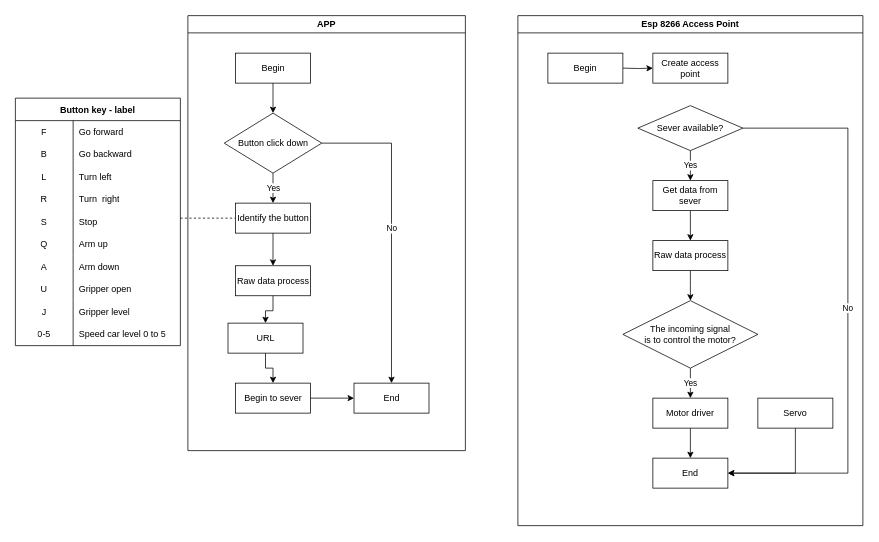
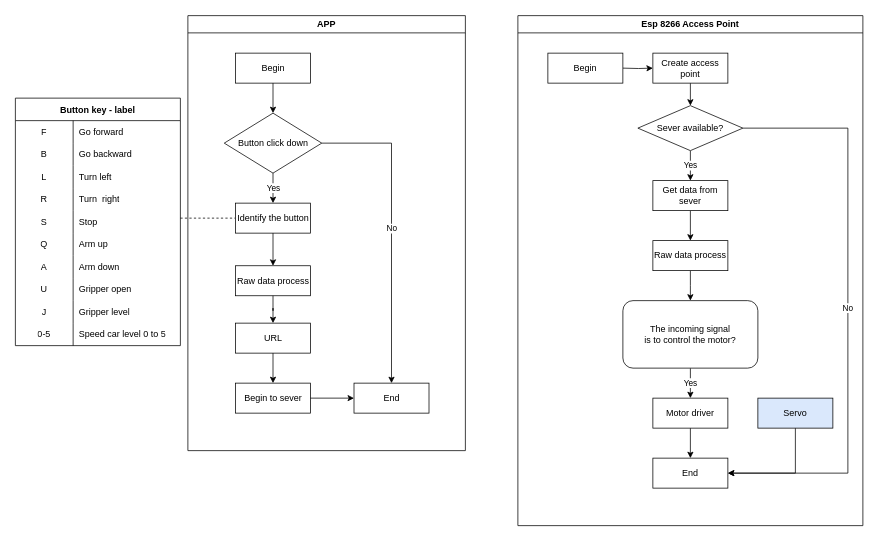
  <mxCell id="0" />
  <mxCell id="1" parent="0" />
  <mxCell id="2" value="APP" style="swimlane;whiteSpace=wrap;html=1;container=0;" parent="1" vertex="1"><mxGeometry x="250" y="20" width="370" height="580" as="geometry" /></mxCell>
  <mxCell id="3" value="Button key - label" style="shape=table;startSize=30;container=1;collapsible=0;childLayout=tableLayout;fixedRows=1;rowLines=0;fontStyle=1;" parent="1" vertex="1"><mxGeometry x="20" y="130" width="220" height="330" as="geometry" /></mxCell>
  <mxCell id="4" value="" style="shape=tableRow;horizontal=0;startSize=0;swimlaneHead=0;swimlaneBody=0;top=0;left=0;bottom=0;right=0;collapsible=0;dropTarget=0;fillColor=none;points=[[0,0.5],[1,0.5]];portConstraint=eastwest;" parent="3" vertex="1"><mxGeometry y="30" width="220" height="30" as="geometry" /></mxCell>
  <mxCell id="5" value="F" style="shape=partialRectangle;html=1;whiteSpace=wrap;connectable=0;fillColor=none;top=0;left=0;bottom=0;right=0;overflow=hidden;pointerEvents=1;" parent="4" vertex="1"><mxGeometry width="77" height="30" as="geometry"><mxRectangle width="77" height="30" as="alternateBounds" /></mxGeometry></mxCell>
  <mxCell id="6" value="Go forward" style="shape=partialRectangle;html=1;whiteSpace=wrap;connectable=0;fillColor=none;top=0;left=0;bottom=0;right=0;align=left;spacingLeft=6;overflow=hidden;" parent="4" vertex="1"><mxGeometry x="77" width="143" height="30" as="geometry"><mxRectangle width="143" height="30" as="alternateBounds" /></mxGeometry></mxCell>
  <mxCell id="7" value="" style="shape=tableRow;horizontal=0;startSize=0;swimlaneHead=0;swimlaneBody=0;top=0;left=0;bottom=0;right=0;collapsible=0;dropTarget=0;fillColor=none;points=[[0,0.5],[1,0.5]];portConstraint=eastwest;" parent="3" vertex="1"><mxGeometry y="60" width="220" height="30" as="geometry" /></mxCell>
  <mxCell id="8" value="B" style="shape=partialRectangle;html=1;whiteSpace=wrap;connectable=0;fillColor=none;top=0;left=0;bottom=0;right=0;overflow=hidden;" parent="7" vertex="1"><mxGeometry width="77" height="30" as="geometry"><mxRectangle width="77" height="30" as="alternateBounds" /></mxGeometry></mxCell>
  <mxCell id="9" value="Go backward" style="shape=partialRectangle;html=1;whiteSpace=wrap;connectable=0;fillColor=none;top=0;left=0;bottom=0;right=0;align=left;spacingLeft=6;overflow=hidden;" parent="7" vertex="1"><mxGeometry x="77" width="143" height="30" as="geometry"><mxRectangle width="143" height="30" as="alternateBounds" /></mxGeometry></mxCell>
  <mxCell id="10" value="" style="shape=tableRow;horizontal=0;startSize=0;swimlaneHead=0;swimlaneBody=0;top=0;left=0;bottom=0;right=0;collapsible=0;dropTarget=0;fillColor=none;points=[[0,0.5],[1,0.5]];portConstraint=eastwest;" parent="3" vertex="1"><mxGeometry y="90" width="220" height="30" as="geometry" /></mxCell>
  <mxCell id="11" value="L" style="shape=partialRectangle;html=1;whiteSpace=wrap;connectable=0;fillColor=none;top=0;left=0;bottom=0;right=0;overflow=hidden;" parent="10" vertex="1"><mxGeometry width="77" height="30" as="geometry"><mxRectangle width="77" height="30" as="alternateBounds" /></mxGeometry></mxCell>
  <mxCell id="12" value="Turn left" style="shape=partialRectangle;html=1;whiteSpace=wrap;connectable=0;fillColor=none;top=0;left=0;bottom=0;right=0;align=left;spacingLeft=6;overflow=hidden;" parent="10" vertex="1"><mxGeometry x="77" width="143" height="30" as="geometry"><mxRectangle width="143" height="30" as="alternateBounds" /></mxGeometry></mxCell>
  <mxCell id="13" style="shape=tableRow;horizontal=0;startSize=0;swimlaneHead=0;swimlaneBody=0;top=0;left=0;bottom=0;right=0;collapsible=0;dropTarget=0;fillColor=none;points=[[0,0.5],[1,0.5]];portConstraint=eastwest;" parent="3" vertex="1"><mxGeometry y="120" width="220" height="30" as="geometry" /></mxCell>
  <mxCell id="14" value="R" style="shape=partialRectangle;html=1;whiteSpace=wrap;connectable=0;fillColor=none;top=0;left=0;bottom=0;right=0;overflow=hidden;" parent="13" vertex="1"><mxGeometry width="77" height="30" as="geometry"><mxRectangle width="77" height="30" as="alternateBounds" /></mxGeometry></mxCell>
  <mxCell id="15" value="Turn&amp;nbsp; right" style="shape=partialRectangle;html=1;whiteSpace=wrap;connectable=0;fillColor=none;top=0;left=0;bottom=0;right=0;align=left;spacingLeft=6;overflow=hidden;" parent="13" vertex="1"><mxGeometry x="77" width="143" height="30" as="geometry"><mxRectangle width="143" height="30" as="alternateBounds" /></mxGeometry></mxCell>
  <mxCell id="16" style="shape=tableRow;horizontal=0;startSize=0;swimlaneHead=0;swimlaneBody=0;top=0;left=0;bottom=0;right=0;collapsible=0;dropTarget=0;fillColor=none;points=[[0,0.5],[1,0.5]];portConstraint=eastwest;" parent="3" vertex="1"><mxGeometry y="150" width="220" height="30" as="geometry" /></mxCell>
  <mxCell id="17" value="S" style="shape=partialRectangle;html=1;whiteSpace=wrap;connectable=0;fillColor=none;top=0;left=0;bottom=0;right=0;overflow=hidden;" parent="16" vertex="1"><mxGeometry width="77" height="30" as="geometry"><mxRectangle width="77" height="30" as="alternateBounds" /></mxGeometry></mxCell>
  <mxCell id="18" value="Stop" style="shape=partialRectangle;html=1;whiteSpace=wrap;connectable=0;fillColor=none;top=0;left=0;bottom=0;right=0;align=left;spacingLeft=6;overflow=hidden;" parent="16" vertex="1"><mxGeometry x="77" width="143" height="30" as="geometry"><mxRectangle width="143" height="30" as="alternateBounds" /></mxGeometry></mxCell>
  <mxCell id="19" style="shape=tableRow;horizontal=0;startSize=0;swimlaneHead=0;swimlaneBody=0;top=0;left=0;bottom=0;right=0;collapsible=0;dropTarget=0;fillColor=none;points=[[0,0.5],[1,0.5]];portConstraint=eastwest;" parent="3" vertex="1"><mxGeometry y="180" width="220" height="30" as="geometry" /></mxCell>
  <mxCell id="20" value="Q" style="shape=partialRectangle;html=1;whiteSpace=wrap;connectable=0;fillColor=none;top=0;left=0;bottom=0;right=0;overflow=hidden;" parent="19" vertex="1"><mxGeometry width="77" height="30" as="geometry"><mxRectangle width="77" height="30" as="alternateBounds" /></mxGeometry></mxCell>
  <mxCell id="21" value="Arm up" style="shape=partialRectangle;html=1;whiteSpace=wrap;connectable=0;fillColor=none;top=0;left=0;bottom=0;right=0;align=left;spacingLeft=6;overflow=hidden;" parent="19" vertex="1"><mxGeometry x="77" width="143" height="30" as="geometry"><mxRectangle width="143" height="30" as="alternateBounds" /></mxGeometry></mxCell>
  <mxCell id="22" style="shape=tableRow;horizontal=0;startSize=0;swimlaneHead=0;swimlaneBody=0;top=0;left=0;bottom=0;right=0;collapsible=0;dropTarget=0;fillColor=none;points=[[0,0.5],[1,0.5]];portConstraint=eastwest;" parent="3" vertex="1"><mxGeometry y="210" width="220" height="30" as="geometry" /></mxCell>
  <mxCell id="23" value="A" style="shape=partialRectangle;html=1;whiteSpace=wrap;connectable=0;fillColor=none;top=0;left=0;bottom=0;right=0;overflow=hidden;" parent="22" vertex="1"><mxGeometry width="77" height="30" as="geometry"><mxRectangle width="77" height="30" as="alternateBounds" /></mxGeometry></mxCell>
  <mxCell id="24" value="Arm down" style="shape=partialRectangle;html=1;whiteSpace=wrap;connectable=0;fillColor=none;top=0;left=0;bottom=0;right=0;align=left;spacingLeft=6;overflow=hidden;" parent="22" vertex="1"><mxGeometry x="77" width="143" height="30" as="geometry"><mxRectangle width="143" height="30" as="alternateBounds" /></mxGeometry></mxCell>
  <mxCell id="25" style="shape=tableRow;horizontal=0;startSize=0;swimlaneHead=0;swimlaneBody=0;top=0;left=0;bottom=0;right=0;collapsible=0;dropTarget=0;fillColor=none;points=[[0,0.5],[1,0.5]];portConstraint=eastwest;" vertex="1" parent="3"><mxGeometry y="240" width="220" height="30" as="geometry" /></mxCell>
  <mxCell id="26" value="U" style="shape=partialRectangle;html=1;whiteSpace=wrap;connectable=0;fillColor=none;top=0;left=0;bottom=0;right=0;overflow=hidden;" vertex="1" parent="25"><mxGeometry width="77" height="30" as="geometry"><mxRectangle width="77" height="30" as="alternateBounds" /></mxGeometry></mxCell>
  <mxCell id="27" value="Gripper open" style="shape=partialRectangle;html=1;whiteSpace=wrap;connectable=0;fillColor=none;top=0;left=0;bottom=0;right=0;align=left;spacingLeft=6;overflow=hidden;" vertex="1" parent="25"><mxGeometry x="77" width="143" height="30" as="geometry"><mxRectangle width="143" height="30" as="alternateBounds" /></mxGeometry></mxCell>
  <mxCell id="28" style="shape=tableRow;horizontal=0;startSize=0;swimlaneHead=0;swimlaneBody=0;top=0;left=0;bottom=0;right=0;collapsible=0;dropTarget=0;fillColor=none;points=[[0,0.5],[1,0.5]];portConstraint=eastwest;" vertex="1" parent="3"><mxGeometry y="270" width="220" height="30" as="geometry" /></mxCell>
  <mxCell id="29" value="J" style="shape=partialRectangle;html=1;whiteSpace=wrap;connectable=0;fillColor=none;top=0;left=0;bottom=0;right=0;overflow=hidden;" vertex="1" parent="28"><mxGeometry width="77" height="30" as="geometry"><mxRectangle width="77" height="30" as="alternateBounds" /></mxGeometry></mxCell>
  <mxCell id="30" value="Gripper level" style="shape=partialRectangle;html=1;whiteSpace=wrap;connectable=0;fillColor=none;top=0;left=0;bottom=0;right=0;align=left;spacingLeft=6;overflow=hidden;" vertex="1" parent="28"><mxGeometry x="77" width="143" height="30" as="geometry"><mxRectangle width="143" height="30" as="alternateBounds" /></mxGeometry></mxCell>
  <mxCell id="31" style="shape=tableRow;horizontal=0;startSize=0;swimlaneHead=0;swimlaneBody=0;top=0;left=0;bottom=0;right=0;collapsible=0;dropTarget=0;fillColor=none;points=[[0,0.5],[1,0.5]];portConstraint=eastwest;" parent="3" vertex="1"><mxGeometry y="300" width="220" height="30" as="geometry" /></mxCell>
  <mxCell id="32" value="0-5" style="shape=partialRectangle;html=1;whiteSpace=wrap;connectable=0;fillColor=none;top=0;left=0;bottom=0;right=0;overflow=hidden;" parent="31" vertex="1"><mxGeometry width="77" height="30" as="geometry"><mxRectangle width="77" height="30" as="alternateBounds" /></mxGeometry></mxCell>
  <mxCell id="33" value="Speed car level 0 to 5" style="shape=partialRectangle;html=1;whiteSpace=wrap;connectable=0;fillColor=none;top=0;left=0;bottom=0;right=0;align=left;spacingLeft=6;overflow=hidden;" parent="31" vertex="1"><mxGeometry x="77" width="143" height="30" as="geometry"><mxRectangle width="143" height="30" as="alternateBounds" /></mxGeometry></mxCell>
  <mxCell id="34" value="" style="endArrow=none;dashed=1;html=1;rounded=0;entryX=0;entryY=0.5;entryDx=0;entryDy=0;" parent="1" target="56" edge="1"><mxGeometry width="50" height="50" relative="1" as="geometry"><mxPoint x="240" y="290" as="sourcePoint" /><mxPoint x="270" y="260" as="targetPoint" /></mxGeometry></mxCell>
  <mxCell id="35" value="Esp 8266 Access Point" style="swimlane;whiteSpace=wrap;html=1;" parent="1" vertex="1"><mxGeometry x="690" y="20" width="460" height="680" as="geometry" /></mxCell>
  <mxCell id="36" style="edgeStyle=orthogonalEdgeStyle;rounded=0;orthogonalLoop=1;jettySize=auto;html=1;entryX=0;entryY=0.5;entryDx=0;entryDy=0;" parent="35" target="38" edge="1"><mxGeometry relative="1" as="geometry"><mxPoint x="140" y="70.0" as="sourcePoint" /></mxGeometry></mxCell>
+ <mxCell id="37" style="edgeStyle=orthogonalEdgeStyle;rounded=0;orthogonalLoop=1;jettySize=auto;html=1;exitX=0.5;exitY=1;exitDx=0;exitDy=0;entryX=0.5;entryY=0;entryDx=0;entryDy=0;" parent="35" source="38" target="43" edge="1"><mxGeometry relative="1" as="geometry" /></mxCell>
  <mxCell id="38" value="Create access point" style="rounded=0;whiteSpace=wrap;html=1;" parent="35" vertex="1"><mxGeometry x="180" y="50" width="100" height="40" as="geometry" /></mxCell>
  <mxCell id="39" style="edgeStyle=orthogonalEdgeStyle;rounded=0;orthogonalLoop=1;jettySize=auto;html=1;entryX=0.5;entryY=0;entryDx=0;entryDy=0;" parent="35" source="40" target="45" edge="1"><mxGeometry relative="1" as="geometry" /></mxCell>
  <mxCell id="40" value="Get data from&lt;span style=&quot;color: rgba(0, 0, 0, 0); font-family: monospace; font-size: 0px; text-align: start;&quot;&gt;%3CmxGraphModel%3E%3Croot%3E%3CmxCell%20id%3D%220%22%2F%3E%3CmxCell%20id%3D%221%22%20parent%3D%220%22%2F%3E%3CmxCell%20id%3D%222%22%20value%3D%22Create%20access%20point%22%20style%3D%22rounded%3D0%3BwhiteSpace%3Dwrap%3Bhtml%3D1%3B%22%20vertex%3D%221%22%20parent%3D%221%22%3E%3CmxGeometry%20x%3D%22710%22%20y%3D%22170%22%20width%3D%22100%22%20height%3D%2240%22%20as%3D%22geometry%22%2F%3E%3C%2FmxCell%3E%3C%2Froot%3E%3C%2FmxGraphModel%3E&lt;/span&gt;&lt;br&gt;sever" style="rounded=0;whiteSpace=wrap;html=1;" parent="35" vertex="1"><mxGeometry x="180" y="220" width="100" height="40" as="geometry" /></mxCell>
  <mxCell id="41" value="Yes" style="edgeStyle=orthogonalEdgeStyle;rounded=0;orthogonalLoop=1;jettySize=auto;html=1;entryX=0.5;entryY=0;entryDx=0;entryDy=0;" parent="35" source="43" target="40" edge="1"><mxGeometry relative="1" as="geometry" /></mxCell>
  <mxCell id="42" value="No" style="edgeStyle=orthogonalEdgeStyle;rounded=0;orthogonalLoop=1;jettySize=auto;html=1;entryX=1;entryY=0.5;entryDx=0;entryDy=0;" parent="35" source="43" target="52" edge="1"><mxGeometry relative="1" as="geometry"><mxPoint x="370" y="380" as="targetPoint" /><Array as="points"><mxPoint x="440" y="150" /><mxPoint x="440" y="610" /></Array></mxGeometry></mxCell>
  <mxCell id="43" value="Sever available?" style="rhombus;whiteSpace=wrap;html=1;" parent="35" vertex="1"><mxGeometry x="160" y="120" width="140" height="60" as="geometry" /></mxCell>
  <mxCell id="44" style="edgeStyle=orthogonalEdgeStyle;rounded=0;orthogonalLoop=1;jettySize=auto;html=1;entryX=0.5;entryY=0;entryDx=0;entryDy=0;" parent="35" source="45" edge="1"><mxGeometry relative="1" as="geometry"><mxPoint x="230" y="380" as="targetPoint" /></mxGeometry></mxCell>
  <mxCell id="45" value="Raw data process" style="rounded=0;whiteSpace=wrap;html=1;" parent="35" vertex="1"><mxGeometry x="180" y="300" width="100" height="40" as="geometry" /></mxCell>
  <mxCell id="46" value="Yes" style="edgeStyle=orthogonalEdgeStyle;rounded=0;orthogonalLoop=1;jettySize=auto;html=1;" edge="1" parent="35" source="47" target="49"><mxGeometry relative="1" as="geometry" /></mxCell>
- <mxCell id="47" value="The incoming signal &lt;br&gt;is to control the motor?" style="rhombus;whiteSpace=wrap;html=1;" vertex="1" parent="35"><mxGeometry x="140" y="380" width="180" height="90" as="geometry" /></mxCell>
+ <mxCell id="47" value="The incoming signal &lt;br&gt;is to control the motor?" style="whiteSpace=wrap;html=1;rounded=1;" vertex="1" parent="35"><mxGeometry x="140" y="380" width="180" height="90" as="geometry" /></mxCell>
  <mxCell id="48" value="" style="edgeStyle=orthogonalEdgeStyle;rounded=0;orthogonalLoop=1;jettySize=auto;html=1;" edge="1" parent="35" source="49" target="52"><mxGeometry relative="1" as="geometry" /></mxCell>
  <mxCell id="49" value="Motor driver" style="rounded=0;whiteSpace=wrap;html=1;" vertex="1" parent="35"><mxGeometry x="180" y="510" width="100" height="40" as="geometry" /></mxCell>
  <mxCell id="50" style="edgeStyle=orthogonalEdgeStyle;rounded=0;orthogonalLoop=1;jettySize=auto;html=1;entryX=1;entryY=0.5;entryDx=0;entryDy=0;" edge="1" parent="35" source="51" target="52"><mxGeometry relative="1" as="geometry"><Array as="points"><mxPoint x="370" y="610" /></Array></mxGeometry></mxCell>
- <mxCell id="51" value="Servo" style="rounded=0;whiteSpace=wrap;html=1;" vertex="1" parent="35"><mxGeometry x="320" y="510" width="100" height="40" as="geometry" /></mxCell>
+ <mxCell id="51" value="Servo" style="rounded=0;whiteSpace=wrap;html=1;fillColor=#dae8fc;" vertex="1" parent="35"><mxGeometry x="320" y="510" width="100" height="40" as="geometry" /></mxCell>
  <mxCell id="52" value="End" style="rounded=0;whiteSpace=wrap;html=1;" vertex="1" parent="35"><mxGeometry x="180" y="590" width="100" height="40" as="geometry" /></mxCell>
  <mxCell id="53" value="Begin" style="rounded=0;whiteSpace=wrap;html=1;" parent="1" vertex="1"><mxGeometry x="313.5" y="70" width="100" height="40" as="geometry" /></mxCell>
  <mxCell id="54" value="Button click down" style="rhombus;whiteSpace=wrap;html=1;" parent="1" vertex="1"><mxGeometry x="298.5" y="150" width="130" height="80" as="geometry" /></mxCell>
  <mxCell id="55" style="edgeStyle=orthogonalEdgeStyle;rounded=0;orthogonalLoop=1;jettySize=auto;html=1;entryX=0.5;entryY=0;entryDx=0;entryDy=0;" parent="1" source="53" target="54" edge="1"><mxGeometry relative="1" as="geometry" /></mxCell>
  <mxCell id="56" value="Identify the button" style="rounded=0;whiteSpace=wrap;html=1;" parent="1" vertex="1"><mxGeometry x="313.5" y="270" width="100" height="40" as="geometry" /></mxCell>
  <mxCell id="57" value="Yes" style="edgeStyle=orthogonalEdgeStyle;rounded=0;orthogonalLoop=1;jettySize=auto;html=1;entryX=0.5;entryY=0;entryDx=0;entryDy=0;" parent="1" source="54" target="56" edge="1"><mxGeometry relative="1" as="geometry" /></mxCell>
  <mxCell id="58" value="Raw data process" style="rounded=0;whiteSpace=wrap;html=1;" parent="1" vertex="1"><mxGeometry x="313.5" y="353.5" width="100" height="40" as="geometry" /></mxCell>
  <mxCell id="59" style="edgeStyle=orthogonalEdgeStyle;rounded=0;orthogonalLoop=1;jettySize=auto;html=1;entryX=0.5;entryY=0;entryDx=0;entryDy=0;" parent="1" source="56" target="58" edge="1"><mxGeometry relative="1" as="geometry" /></mxCell>
- <mxCell id="60" value="URL" style="rounded=0;whiteSpace=wrap;html=1;" parent="1" vertex="1"><mxGeometry x="303.5" y="430" width="100" height="40" as="geometry" /></mxCell>
+ <mxCell id="60" value="URL" style="rounded=0;whiteSpace=wrap;html=1;" parent="1" vertex="1"><mxGeometry x="313.5" y="430" width="100" height="40" as="geometry" /></mxCell>
  <mxCell id="61" style="edgeStyle=orthogonalEdgeStyle;rounded=0;orthogonalLoop=1;jettySize=auto;html=1;entryX=0.5;entryY=0;entryDx=0;entryDy=0;" parent="1" source="58" target="60" edge="1"><mxGeometry relative="1" as="geometry" /></mxCell>
  <mxCell id="62" value="Begin to sever" style="rounded=0;whiteSpace=wrap;html=1;" parent="1" vertex="1"><mxGeometry x="313.5" y="510" width="100" height="40" as="geometry" /></mxCell>
  <mxCell id="63" style="edgeStyle=orthogonalEdgeStyle;rounded=0;orthogonalLoop=1;jettySize=auto;html=1;entryX=0.5;entryY=0;entryDx=0;entryDy=0;" parent="1" source="60" target="62" edge="1"><mxGeometry relative="1" as="geometry" /></mxCell>
  <mxCell id="64" value="End" style="rounded=0;whiteSpace=wrap;html=1;" parent="1" vertex="1"><mxGeometry x="471.5" y="510" width="100" height="40" as="geometry" /></mxCell>
  <mxCell id="65" value="No" style="edgeStyle=orthogonalEdgeStyle;rounded=0;orthogonalLoop=1;jettySize=auto;html=1;" parent="1" source="54" target="64" edge="1"><mxGeometry relative="1" as="geometry" /></mxCell>
  <mxCell id="66" style="edgeStyle=orthogonalEdgeStyle;rounded=0;orthogonalLoop=1;jettySize=auto;html=1;entryX=0;entryY=0.5;entryDx=0;entryDy=0;" parent="1" source="62" target="64" edge="1"><mxGeometry relative="1" as="geometry" /></mxCell>
  <mxCell id="67" value="Begin" style="rounded=0;whiteSpace=wrap;html=1;" parent="1" vertex="1"><mxGeometry x="730" y="70" width="100" height="40" as="geometry" /></mxCell>
